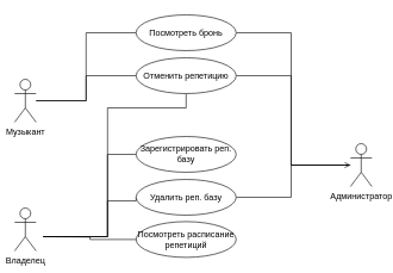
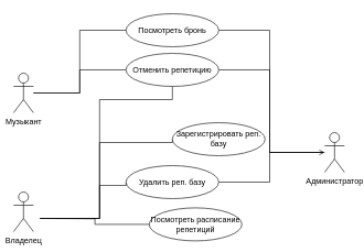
  <mxCell id="0" />
  <mxCell id="1" parent="0" />
  <mxCell id="2" value="Музыкант" style="shape=umlActor;verticalLabelPosition=bottom;verticalAlign=top;html=1;" parent="1" vertex="1"><mxGeometry x="20" y="110" width="30" height="60" as="geometry" /></mxCell>
  <mxCell id="3" style="edgeStyle=orthogonalEdgeStyle;rounded=0;orthogonalLoop=1;jettySize=auto;html=1;exitX=0;exitY=0.5;exitDx=0;exitDy=0;endArrow=none;endFill=0;" parent="1" source="6" target="2" edge="1"><mxGeometry relative="1" as="geometry" /></mxCell>
  <mxCell id="4" style="edgeStyle=orthogonalEdgeStyle;rounded=0;orthogonalLoop=1;jettySize=auto;html=1;exitX=0.5;exitY=1;exitDx=0;exitDy=0;endArrow=none;endFill=0;" parent="1" source="6" edge="1"><mxGeometry relative="1" as="geometry"><mxPoint x="60" y="330" as="targetPoint" /><Array as="points"><mxPoint x="260" y="150" /><mxPoint x="150" y="150" /><mxPoint x="150" y="330" /></Array></mxGeometry></mxCell>
  <mxCell id="5" style="edgeStyle=orthogonalEdgeStyle;rounded=0;orthogonalLoop=1;jettySize=auto;html=1;exitX=1;exitY=0.5;exitDx=0;exitDy=0;endArrow=none;endFill=0;" parent="1" source="6" edge="1"><mxGeometry relative="1" as="geometry"><mxPoint x="490" y="230" as="targetPoint" /><Array as="points"><mxPoint x="407" y="105" /><mxPoint x="407" y="230" /></Array></mxGeometry></mxCell>
  <mxCell id="6" value="Отменить репетицию" style="ellipse;whiteSpace=wrap;html=1;" parent="1" vertex="1"><mxGeometry x="190" y="80" width="140" height="50" as="geometry" /></mxCell>
  <mxCell id="7" style="edgeStyle=orthogonalEdgeStyle;rounded=0;orthogonalLoop=1;jettySize=auto;html=1;exitX=0;exitY=0.5;exitDx=0;exitDy=0;endArrow=none;endFill=0;" parent="1" source="9" edge="1"><mxGeometry relative="1" as="geometry"><mxPoint x="50" y="140" as="targetPoint" /><Array as="points"><mxPoint x="120" y="45" /><mxPoint x="120" y="140" /></Array></mxGeometry></mxCell>
  <mxCell id="8" style="edgeStyle=orthogonalEdgeStyle;rounded=0;orthogonalLoop=1;jettySize=auto;html=1;exitX=1;exitY=0.5;exitDx=0;exitDy=0;endArrow=none;endFill=0;" edge="1" parent="1" source="9"><mxGeometry relative="1" as="geometry"><mxPoint x="487" y="230" as="targetPoint" /><Array as="points"><mxPoint x="407" y="45" /><mxPoint x="407" y="230" /></Array></mxGeometry></mxCell>
  <mxCell id="9" value="Посмотреть бронь" style="ellipse;whiteSpace=wrap;html=1;" parent="1" vertex="1"><mxGeometry x="190" y="20" width="140" height="50" as="geometry" /></mxCell>
  <mxCell id="10" style="edgeStyle=orthogonalEdgeStyle;rounded=0;orthogonalLoop=1;jettySize=auto;html=1;exitX=0;exitY=0.5;exitDx=0;exitDy=0;endArrow=none;endFill=0;" parent="1" source="11" edge="1"><mxGeometry relative="1" as="geometry"><mxPoint x="60" y="330" as="targetPoint" /><Array as="points"><mxPoint x="150" y="215" /><mxPoint x="150" y="330" /></Array></mxGeometry></mxCell>
- <mxCell id="11" value="Зарегистрировать реп. базу" style="ellipse;whiteSpace=wrap;html=1;" parent="1" vertex="1"><mxGeometry x="190" y="190" width="140" height="50" as="geometry" /></mxCell>
+ <mxCell id="11" value="Зарегистрировать реп. базу" style="ellipse;whiteSpace=wrap;html=1;" parent="1" vertex="1"><mxGeometry x="260" y="185" width="140" height="50" as="geometry" /></mxCell>
  <mxCell id="12" style="edgeStyle=orthogonalEdgeStyle;rounded=0;orthogonalLoop=1;jettySize=auto;html=1;exitX=0;exitY=0.5;exitDx=0;exitDy=0;endArrow=none;endFill=0;" parent="1" source="13" edge="1"><mxGeometry relative="1" as="geometry"><mxPoint x="60" y="330" as="targetPoint" /></mxGeometry></mxCell>
- <mxCell id="13" value="Посмотреть расписание репетиций" style="ellipse;whiteSpace=wrap;html=1;" parent="1" vertex="1"><mxGeometry x="190" y="309" width="140" height="50" as="geometry" /></mxCell>
+ <mxCell id="13" value="Посмотреть расписание репетиций" style="ellipse;whiteSpace=wrap;html=1;" parent="1" vertex="1"><mxGeometry x="225" y="314" width="140" height="50" as="geometry" /></mxCell>
  <mxCell id="14" style="edgeStyle=orthogonalEdgeStyle;rounded=0;orthogonalLoop=1;jettySize=auto;html=1;exitX=0;exitY=0.5;exitDx=0;exitDy=0;endArrow=none;endFill=0;" parent="1" source="16" edge="1"><mxGeometry relative="1" as="geometry"><mxPoint x="60" y="330" as="targetPoint" /><Array as="points"><mxPoint x="190" y="280" /><mxPoint x="150" y="280" /><mxPoint x="150" y="330" /></Array></mxGeometry></mxCell>
  <mxCell id="15" style="edgeStyle=orthogonalEdgeStyle;rounded=0;orthogonalLoop=1;jettySize=auto;html=1;exitX=1;exitY=0.5;exitDx=0;exitDy=0;endArrow=open;endFill=0;" parent="1" source="16" target="18" edge="1"><mxGeometry relative="1" as="geometry"><Array as="points"><mxPoint x="407" y="275" /><mxPoint x="407" y="230" /></Array></mxGeometry></mxCell>
  <mxCell id="16" value="Удалить реп. базу" style="ellipse;whiteSpace=wrap;html=1;" parent="1" vertex="1"><mxGeometry x="190" y="250" width="140" height="50" as="geometry" /></mxCell>
  <mxCell id="17" value="Владелец" style="shape=umlActor;verticalLabelPosition=bottom;verticalAlign=top;html=1;" parent="1" vertex="1"><mxGeometry x="20" y="290" width="30" height="60" as="geometry" /></mxCell>
  <mxCell id="18" value="Администратор" style="shape=umlActor;verticalLabelPosition=bottom;verticalAlign=top;html=1;" parent="1" vertex="1"><mxGeometry x="490" y="200" width="30" height="60" as="geometry" /></mxCell>
